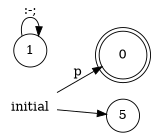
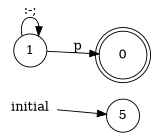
  digraph {
    rankdir=LR
    node [shape=circle]
    0 [height=0.61111 shape=doublecircle width=0.61111]
    1 [height=0.5 width=0.5]
    n3 [height=0.5 label=5 width=0.5]
    initial [height=0.5 shape=plaintext width=0.75]
-   initial -> 0 [label=p]
+   1 -> 0 [label=p]
    1 -> 1 [label=":-;"]
    initial -> n3
  }
